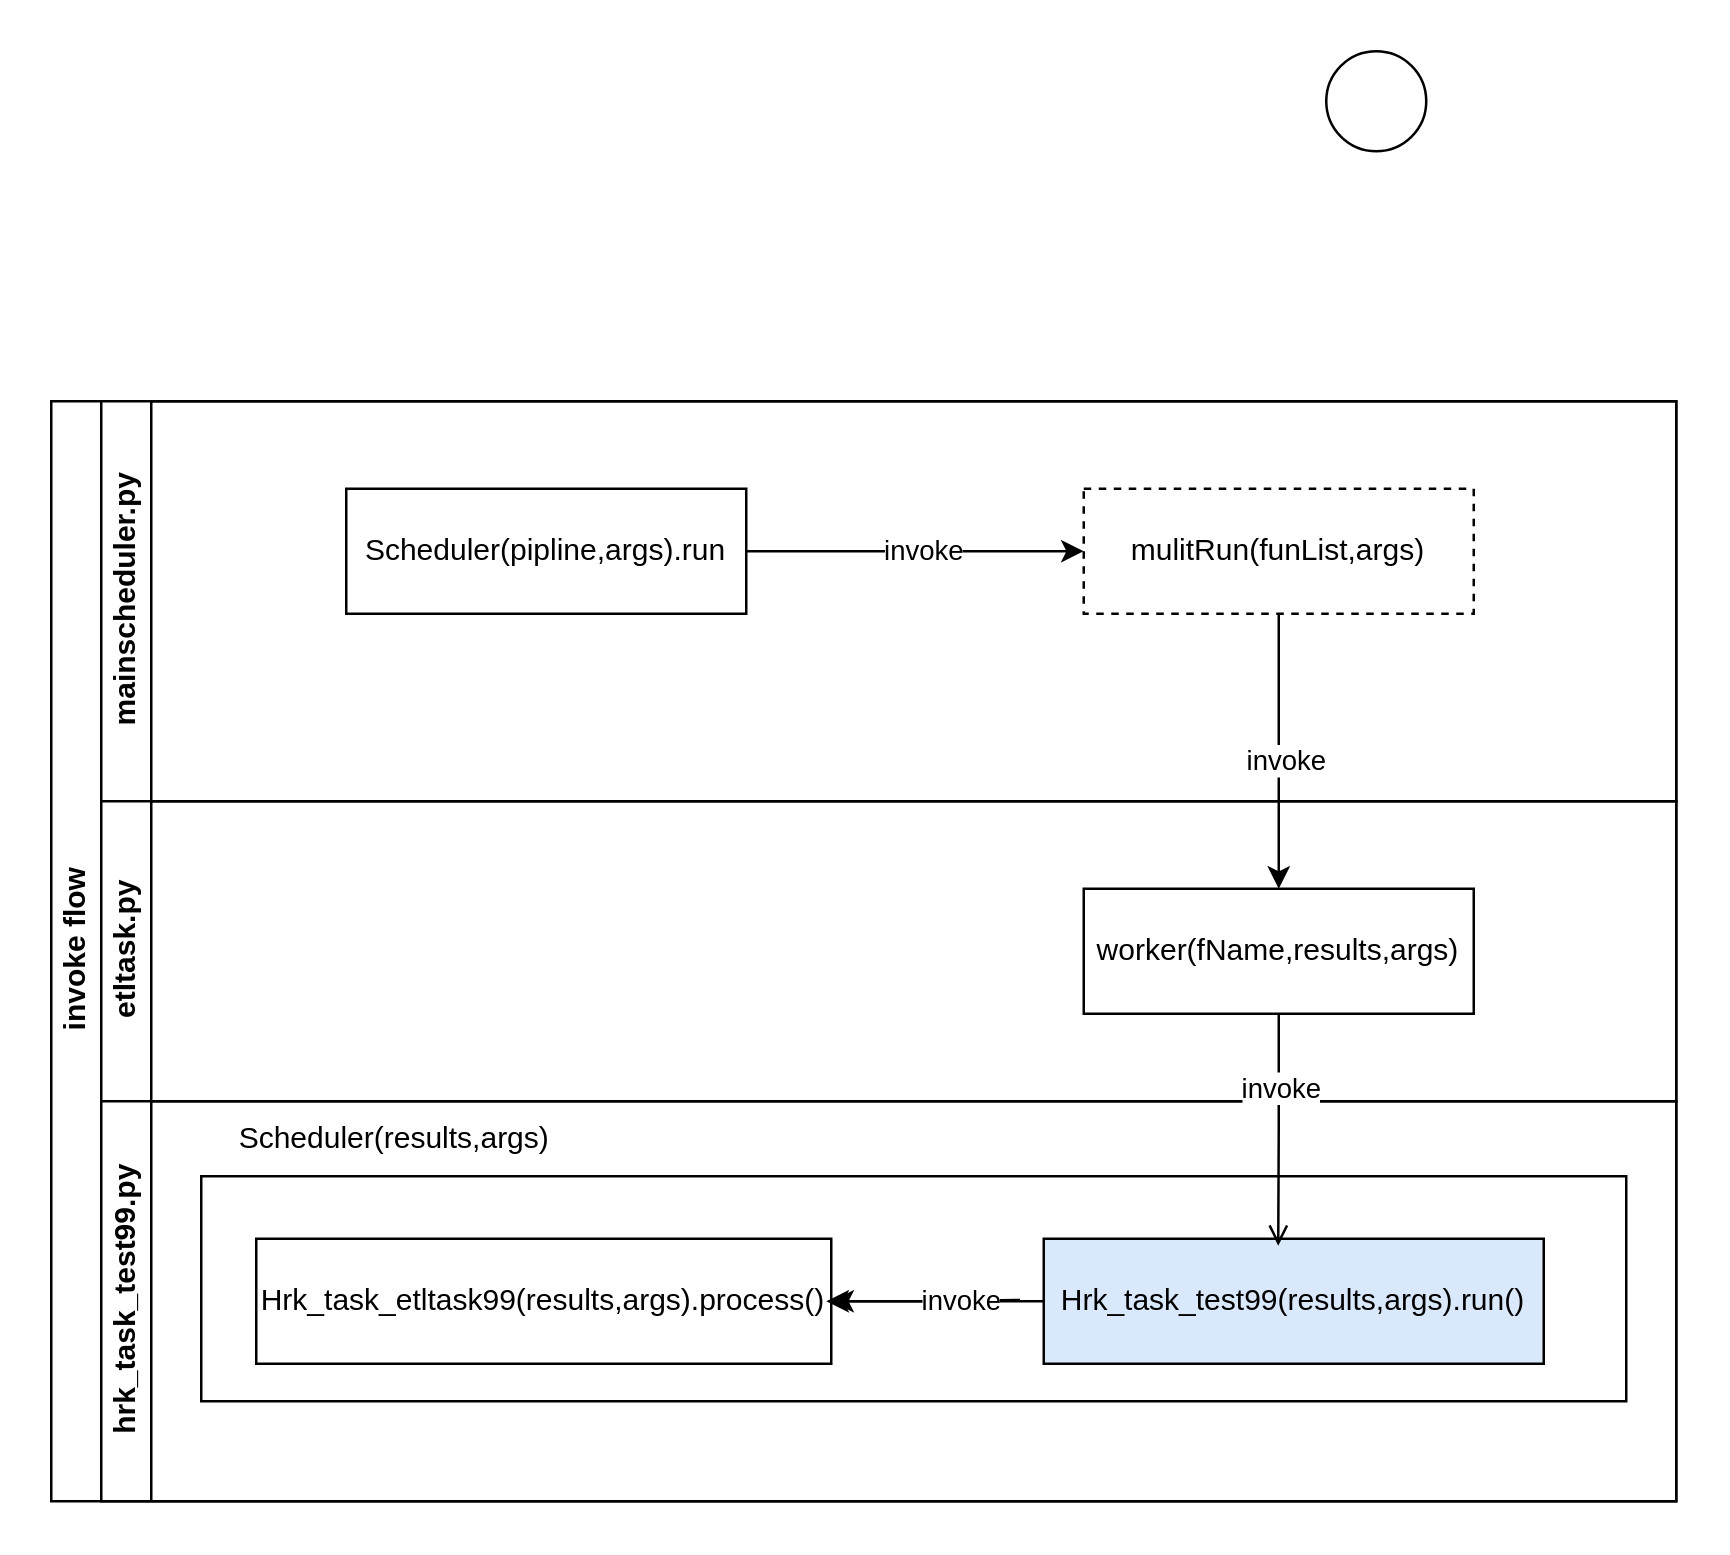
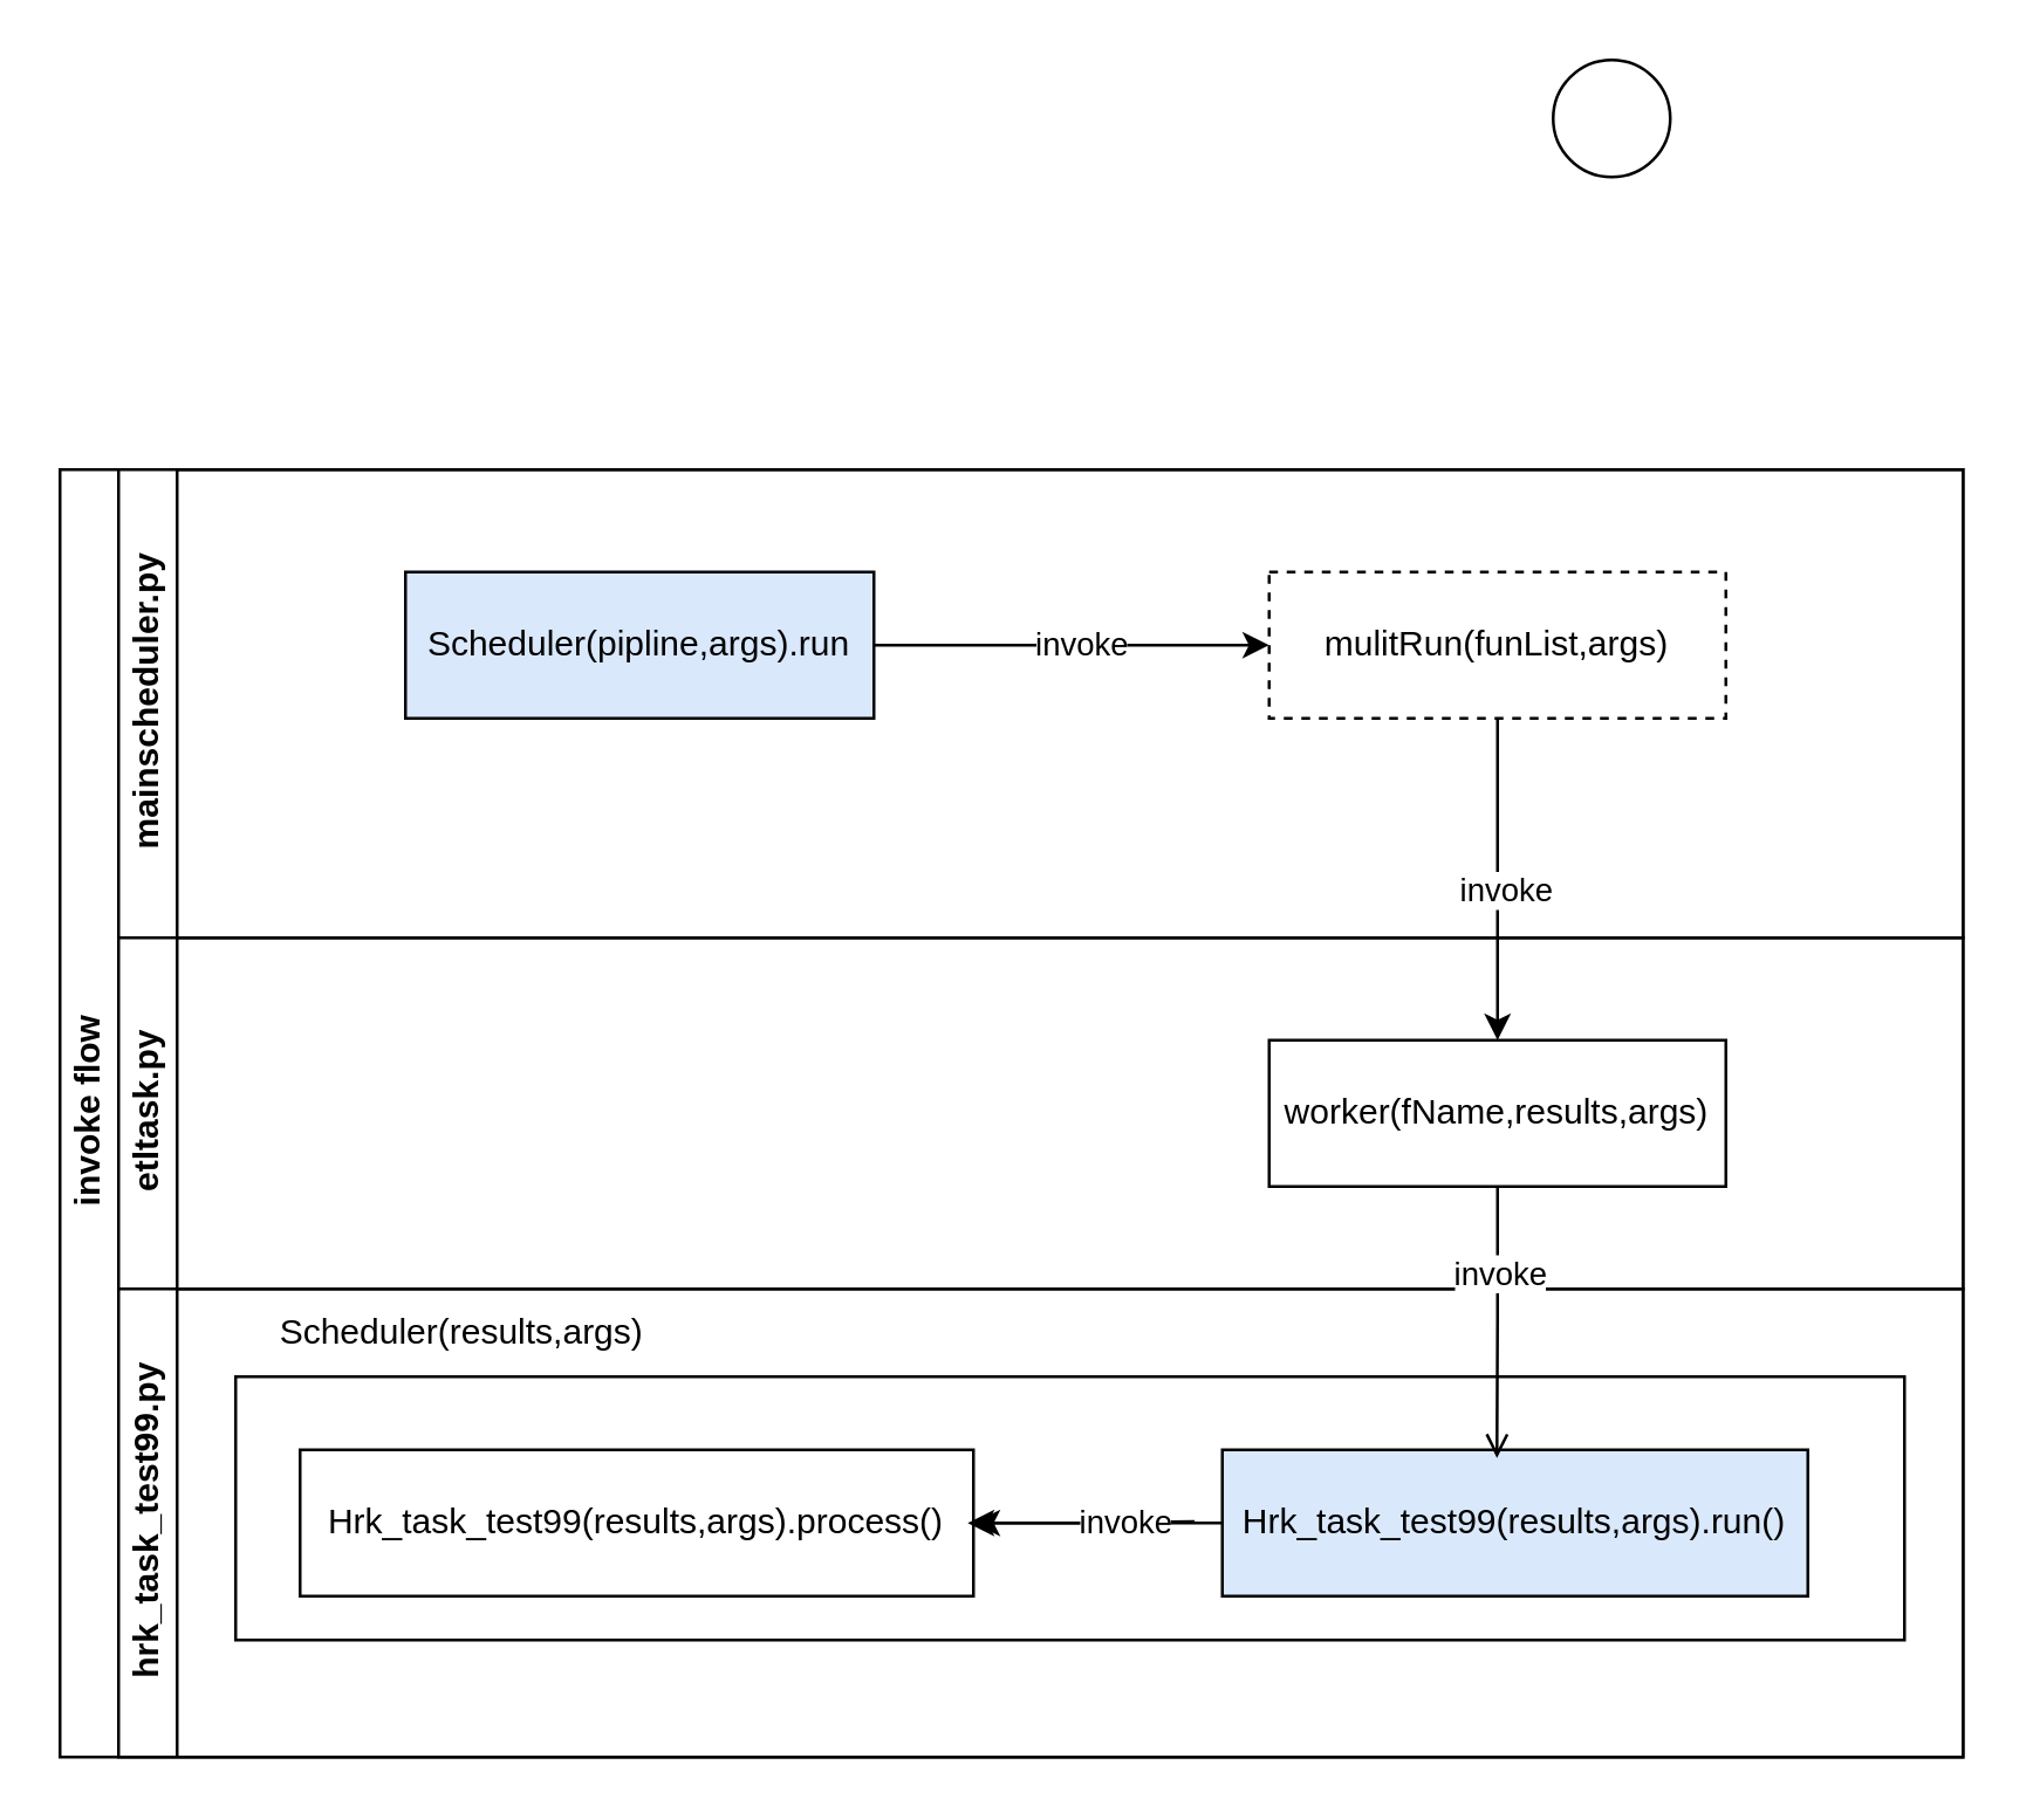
  <mxCell id="0" />
  <mxCell id="1" parent="0" />
  <mxCell id="2" value="invoke flow" style="swimlane;html=1;childLayout=stackLayout;resizeParent=1;resizeParentMax=0;horizontal=0;startSize=20;horizontalStack=0;" parent="1" vertex="1"><mxGeometry x="20" y="160" width="650" height="440" as="geometry" /></mxCell>
  <mxCell id="3" value="mainscheduler.py" style="swimlane;html=1;startSize=20;horizontal=0;" parent="2" vertex="1"><mxGeometry x="20" width="630" height="160" as="geometry" /></mxCell>
- <mxCell id="4" value="Scheduler(pipline,args).run" style="rounded=0;whiteSpace=wrap;html=1;fontFamily=Helvetica;fontSize=12;fontColor=#000000;align=center;" parent="3" vertex="1"><mxGeometry x="98" y="35" width="160" height="50" as="geometry" /></mxCell>
+ <mxCell id="4" value="Scheduler(pipline,args).run" style="rounded=0;whiteSpace=wrap;html=1;fontFamily=Helvetica;fontSize=12;fontColor=#000000;align=center;fillColor=#dae8fc;" parent="3" vertex="1"><mxGeometry x="98" y="35" width="160" height="50" as="geometry" /></mxCell>
  <mxCell id="5" value="mulitRun(funList,args)" style="rounded=0;whiteSpace=wrap;html=1;fontFamily=Helvetica;fontSize=12;fontColor=#000000;align=center;dashed=1;" parent="3" vertex="1"><mxGeometry x="393" y="35" width="156" height="50" as="geometry" /></mxCell>
  <mxCell id="6" value="" style="edgeStyle=orthogonalEdgeStyle;rounded=0;orthogonalLoop=1;jettySize=auto;html=1;" edge="1" parent="3" source="4" target="5"><mxGeometry relative="1" as="geometry"><mxPoint x="300" y="59.5" as="sourcePoint" /><mxPoint x="330" y="59.5" as="targetPoint" /></mxGeometry></mxCell>
  <mxCell id="7" value="invoke" style="edgeLabel;html=1;align=center;verticalAlign=middle;resizable=0;points=[];" vertex="1" connectable="0" parent="6"><mxGeometry x="0.031" y="2" relative="1" as="geometry"><mxPoint y="1" as="offset" /></mxGeometry></mxCell>
  <mxCell id="8" value="etltask.py" style="swimlane;html=1;startSize=20;horizontal=0;" parent="2" vertex="1"><mxGeometry x="20" y="160" width="630" height="120" as="geometry" /></mxCell>
  <mxCell id="9" value="worker(fName,results,args)" style="rounded=0;whiteSpace=wrap;html=1;fontFamily=Helvetica;fontSize=12;fontColor=#000000;align=center;" vertex="1" parent="8"><mxGeometry x="393" y="35" width="156" height="50" as="geometry" /></mxCell>
  <mxCell id="10" value="hrk_task_test99.py" style="swimlane;html=1;startSize=20;horizontal=0;" parent="2" vertex="1"><mxGeometry x="20" y="280" width="630" height="160" as="geometry" /></mxCell>
  <mxCell id="11" value="" style="rounded=0;whiteSpace=wrap;html=1;fontFamily=Helvetica;fontSize=12;fontColor=#000000;align=center;" vertex="1" parent="10"><mxGeometry x="40" y="30" width="570" height="90" as="geometry" /></mxCell>
  <mxCell id="12" value="Scheduler(results,args)" style="text;html=1;strokeColor=none;fillColor=none;align=center;verticalAlign=middle;whiteSpace=wrap;rounded=0;" vertex="1" parent="10"><mxGeometry x="40" width="155" height="30" as="geometry" /></mxCell>
- <mxCell id="13" value="Hrk_task_etltask99(results,args).process&lt;span style=&quot;background-color: initial;&quot;&gt;()&lt;/span&gt;" style="rounded=0;whiteSpace=wrap;html=1;" vertex="1" parent="10"><mxGeometry x="62" y="55" width="230" height="50" as="geometry" /></mxCell>
+ <mxCell id="13" value="Hrk_task_test99(results,args).process&lt;span style=&quot;background-color: initial;&quot;&gt;()&lt;/span&gt;" style="rounded=0;whiteSpace=wrap;html=1;" vertex="1" parent="10"><mxGeometry x="62" y="55" width="230" height="50" as="geometry" /></mxCell>
  <mxCell id="14" value="" style="edgeStyle=orthogonalEdgeStyle;rounded=0;orthogonalLoop=1;jettySize=auto;html=1;" edge="1" parent="10" source="15" target="13"><mxGeometry relative="1" as="geometry" /></mxCell>
  <mxCell id="15" value="Hrk_task_test99(results,args).run()" style="rounded=0;whiteSpace=wrap;html=1;fillColor=#dae8fc;" vertex="1" parent="10"><mxGeometry x="377" y="55" width="200" height="50" as="geometry" /></mxCell>
  <mxCell id="16" style="edgeStyle=orthogonalEdgeStyle;rounded=0;orthogonalLoop=1;jettySize=auto;html=1;exitX=0;exitY=0.5;exitDx=0;exitDy=0;" edge="1" parent="10"><mxGeometry relative="1" as="geometry"><mxPoint x="367.5" y="79.5" as="sourcePoint" /><mxPoint x="290" y="80" as="targetPoint" /></mxGeometry></mxCell>
  <mxCell id="17" value="invoke" style="edgeLabel;html=1;align=center;verticalAlign=middle;resizable=0;points=[];" vertex="1" connectable="0" parent="16"><mxGeometry x="-0.379" relative="1" as="geometry"><mxPoint as="offset" /></mxGeometry></mxCell>
  <mxCell id="18" value="" style="edgeStyle=orthogonalEdgeStyle;rounded=0;orthogonalLoop=1;jettySize=auto;html=1;exitX=0.5;exitY=1;exitDx=0;exitDy=0;entryX=0.5;entryY=0;entryDx=0;entryDy=0;" edge="1" parent="2" source="5" target="9"><mxGeometry relative="1" as="geometry"><mxPoint x="305" y="129" as="sourcePoint" /><mxPoint x="384" y="129" as="targetPoint" /></mxGeometry></mxCell>
  <mxCell id="19" value="invoke" style="edgeLabel;html=1;align=center;verticalAlign=middle;resizable=0;points=[];" vertex="1" connectable="0" parent="18"><mxGeometry x="0.031" y="2" relative="1" as="geometry"><mxPoint y="1" as="offset" /></mxGeometry></mxCell>
  <mxCell id="20" style="edgeStyle=orthogonalEdgeStyle;rounded=0;orthogonalLoop=1;jettySize=auto;html=1;entryX=0.469;entryY=0.056;entryDx=0;entryDy=0;entryPerimeter=0;endArrow=open;" edge="1" parent="2" source="9" target="15"><mxGeometry relative="1" as="geometry" /></mxCell>
  <mxCell id="21" value="invoke" style="edgeLabel;html=1;align=center;verticalAlign=middle;resizable=0;points=[];" vertex="1" connectable="0" parent="20"><mxGeometry x="-0.379" relative="1" as="geometry"><mxPoint as="offset" /></mxGeometry></mxCell>
  <mxCell id="22" value="" style="ellipse;whiteSpace=wrap;html=1;" parent="1" vertex="1"><mxGeometry x="530" y="20" width="40" height="40" as="geometry" /></mxCell>
